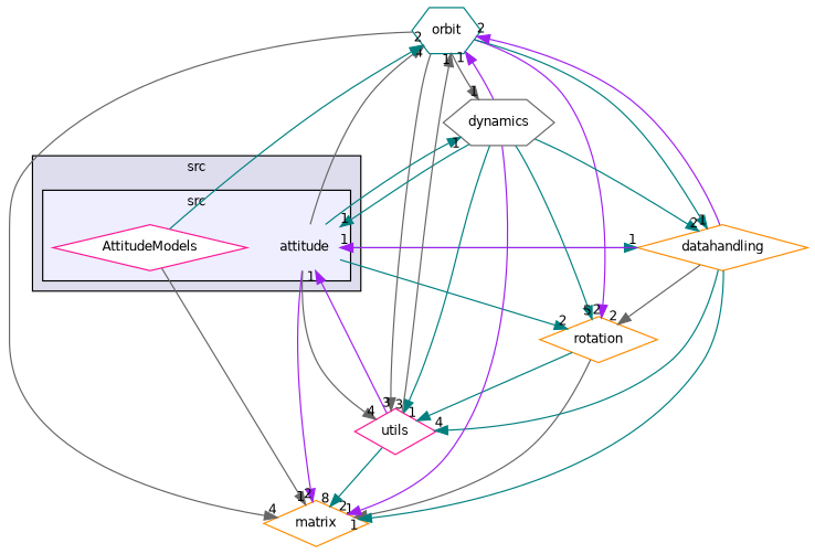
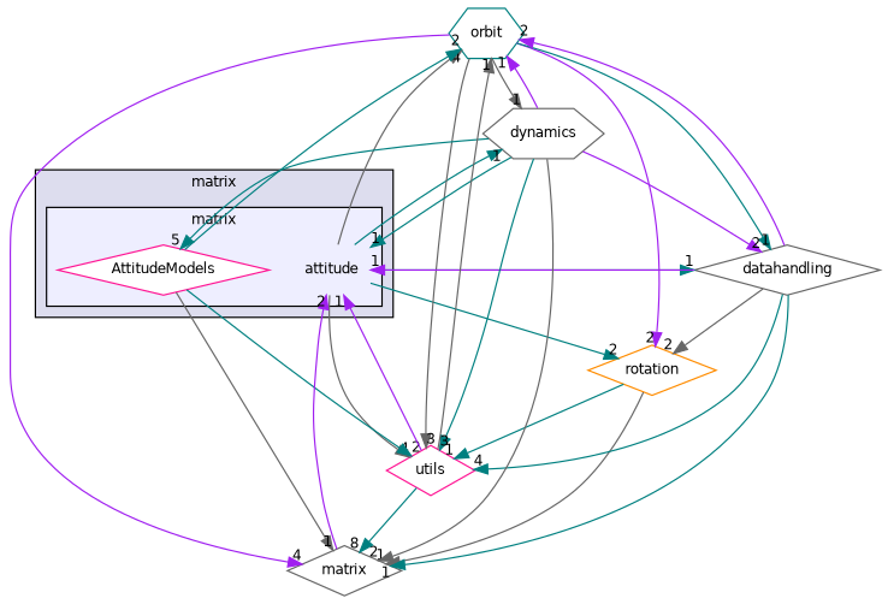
  digraph {
    compound=true
    node [fontname=Helvetica fontsize=10 shape=diamond color=deeppink]
    edge [headlabel=1 labeldistance=1.5 labelfontname=Helvetica labelfontsize=10 color=teal]
    n1 [label=attitude shape=plaintext]
    n2 [fillcolor=white label=AttitudeModels style=filled]
    n3 [color=teal fillcolor=white label=orbit shape=hexagon style=filled]
    n4 [label=rotation color=darkorange]
-   n5 [color=darkorange fillcolor=white label=matrix style=filled]
-   n6 [label=datahandling color=darkorange]
+   n5 [color=gray40 fillcolor=white label=matrix style=filled]
+   n6 [label=datahandling color=gray40]
    n7 [label=dynamics shape=hexagon color=gray40]
    n8 [label=utils]
    subgraph cluster_1 {
      bgcolor="#ddddee"
      fontname=Helvetica
      fontsize=10
-     label=src
+     label=matrix
      pencolor=black
      subgraph cluster_2 {
        bgcolor="#eeeeff"
        fontname=Helvetica
        fontsize=10
        pencolor=black
        n1
        n2
      }
    }
    n1 -> n3 [headlabel=4 color=gray40]
    n1 -> n4 [headlabel=2]
-   n1 -> n5 [headlabel=2 color=purple]
+   n5 -> n1 [headlabel=2 color=purple]
    n1 -> n6
    n1 -> n7
    n1 -> n8 [headlabel=4 color=gray40]
    n2 -> n3 [headlabel=2]
    n2 -> n5 [color=gray40]
+   n2 -> n8 [headlabel=2]
    n3 -> n4 [headlabel=2 color=purple]
-   n3 -> n5 [headlabel=4 color=gray40]
+   n3 -> n5 [headlabel=4 color=purple]
    n3 -> n6
    n3 -> n7 [color=gray40]
    n3 -> n8 [headlabel=3 color=gray40]
    n4 -> n5 [color=gray40]
    n4 -> n8
    n6 -> n1 [color=purple]
    n6 -> n3 [headlabel=2 color=purple]
    n6 -> n4 [headlabel=2 color=gray40]
    n6 -> n5
    n6 -> n8 [headlabel=4]
    n7 -> n1
    n7 -> n3 [color=purple]
-   n7 -> n4 [headlabel=5]
-   n7 -> n5 [headlabel=2 color=purple]
-   n7 -> n6 [headlabel=2]
+   n7 -> n2 [headlabel=5]
+   n7 -> n5 [headlabel=2 color=gray40]
+   n7 -> n6 [headlabel=2 color=purple]
    n7 -> n8 [headlabel=3]
    n8 -> n1 [color=purple]
    n8 -> n3 [color=gray40]
    n8 -> n5 [headlabel=8]
  }
